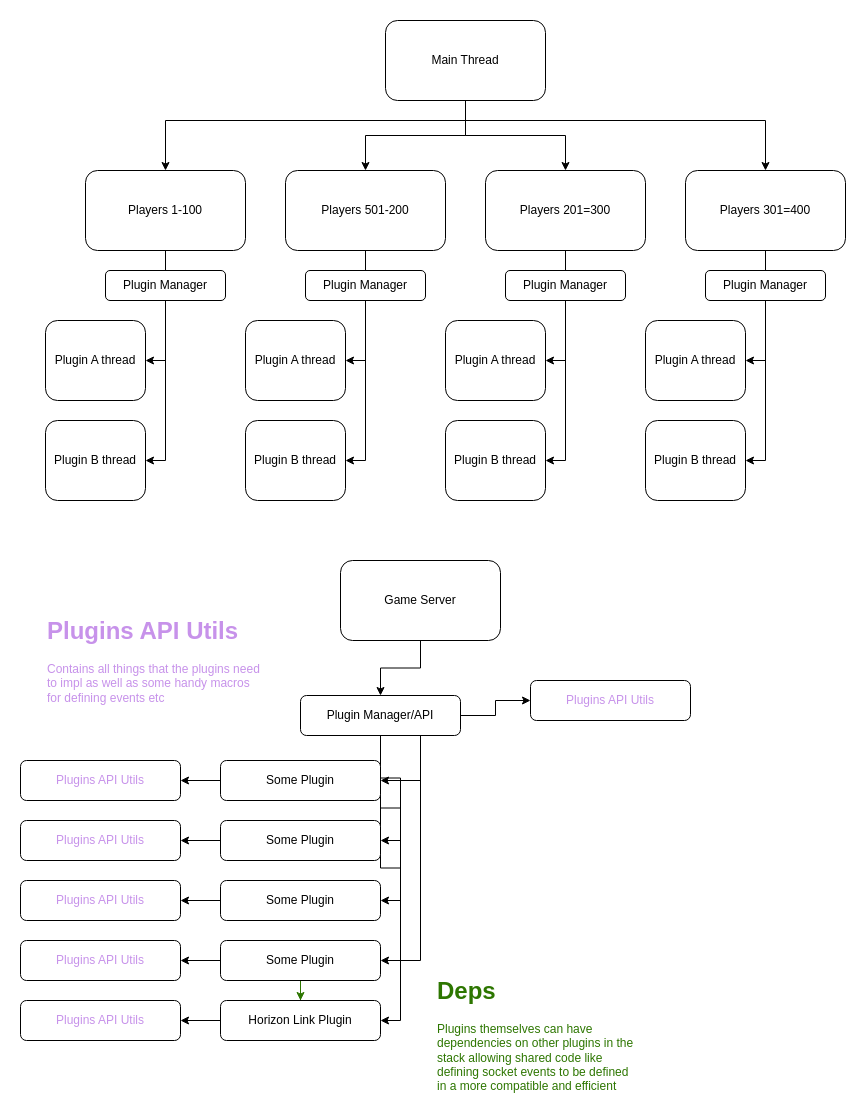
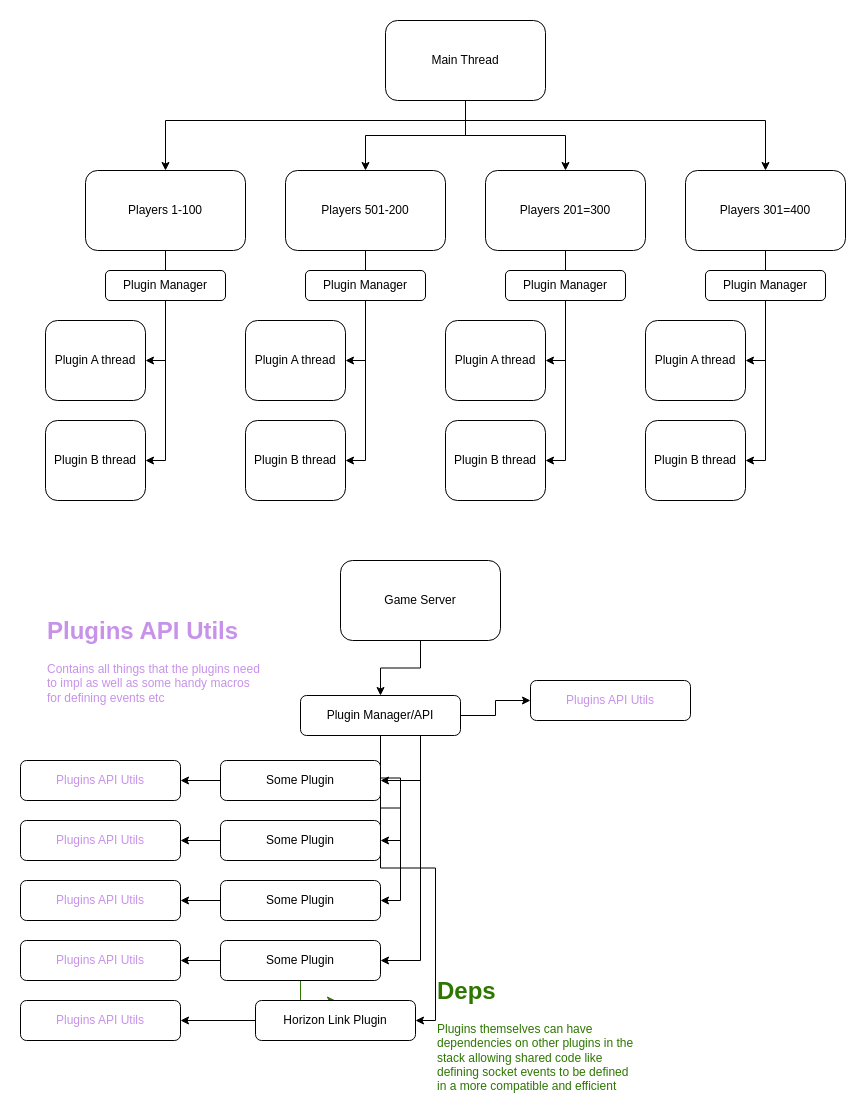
  <mxCell id="0" />
  <mxCell id="1" parent="0" />
  <mxCell id="2" value="" style="edgeStyle=orthogonalEdgeStyle;rounded=0;orthogonalLoop=1;jettySize=auto;html=1;entryX=1;entryY=0.5;entryDx=0;entryDy=0;" parent="1" source="3" target="12" edge="1"><mxGeometry relative="1" as="geometry"><Array as="points"><mxPoint x="165" y="360" /></Array></mxGeometry></mxCell>
  <mxCell id="3" value="Players 1-100" style="rounded=1;whiteSpace=wrap;html=1;" parent="1" vertex="1"><mxGeometry x="85" y="170" width="160" height="80" as="geometry" /></mxCell>
  <mxCell id="4" value="Players 501-200" style="rounded=1;whiteSpace=wrap;html=1;" parent="1" vertex="1"><mxGeometry x="285" y="170" width="160" height="80" as="geometry" /></mxCell>
  <mxCell id="5" value="Players 201=300" style="rounded=1;whiteSpace=wrap;html=1;" parent="1" vertex="1"><mxGeometry x="485" y="170" width="160" height="80" as="geometry" /></mxCell>
  <mxCell id="6" value="Players 301=400" style="rounded=1;whiteSpace=wrap;html=1;" parent="1" vertex="1"><mxGeometry x="685" y="170" width="160" height="80" as="geometry" /></mxCell>
  <mxCell id="7" style="edgeStyle=orthogonalEdgeStyle;rounded=0;orthogonalLoop=1;jettySize=auto;html=1;" parent="1" source="11" target="4" edge="1"><mxGeometry relative="1" as="geometry" /></mxCell>
  <mxCell id="8" style="edgeStyle=orthogonalEdgeStyle;rounded=0;orthogonalLoop=1;jettySize=auto;html=1;" parent="1" source="11" target="5" edge="1"><mxGeometry relative="1" as="geometry" /></mxCell>
  <mxCell id="9" style="edgeStyle=orthogonalEdgeStyle;rounded=0;orthogonalLoop=1;jettySize=auto;html=1;entryX=0.5;entryY=0;entryDx=0;entryDy=0;" parent="1" source="11" target="6" edge="1"><mxGeometry relative="1" as="geometry"><Array as="points"><mxPoint x="465" y="120" /><mxPoint x="765" y="120" /></Array></mxGeometry></mxCell>
  <mxCell id="10" style="edgeStyle=orthogonalEdgeStyle;rounded=0;orthogonalLoop=1;jettySize=auto;html=1;entryX=0.5;entryY=0;entryDx=0;entryDy=0;" parent="1" source="11" target="3" edge="1"><mxGeometry relative="1" as="geometry"><Array as="points"><mxPoint x="465" y="120" /><mxPoint x="165" y="120" /></Array></mxGeometry></mxCell>
  <mxCell id="11" value="Main Thread" style="rounded=1;whiteSpace=wrap;html=1;" parent="1" vertex="1"><mxGeometry x="385" y="20" width="160" height="80" as="geometry" /></mxCell>
  <mxCell id="12" value="Plugin A thread" style="rounded=1;whiteSpace=wrap;html=1;" parent="1" vertex="1"><mxGeometry x="45" y="320" width="100" height="80" as="geometry" /></mxCell>
  <mxCell id="13" value="Plugin B thread" style="rounded=1;whiteSpace=wrap;html=1;" parent="1" vertex="1"><mxGeometry x="45" y="420" width="100" height="80" as="geometry" /></mxCell>
  <mxCell id="14" value="" style="edgeStyle=orthogonalEdgeStyle;rounded=0;orthogonalLoop=1;jettySize=auto;html=1;entryX=1;entryY=0.5;entryDx=0;entryDy=0;exitX=0.5;exitY=1;exitDx=0;exitDy=0;" parent="1" source="3" target="13" edge="1"><mxGeometry relative="1" as="geometry"><mxPoint x="175" y="260" as="sourcePoint" /><mxPoint x="125" y="370" as="targetPoint" /><Array as="points"><mxPoint x="165" y="460" /></Array></mxGeometry></mxCell>
  <mxCell id="15" value="" style="edgeStyle=orthogonalEdgeStyle;rounded=0;orthogonalLoop=1;jettySize=auto;html=1;entryX=1;entryY=0.5;entryDx=0;entryDy=0;" parent="1" target="16" edge="1"><mxGeometry relative="1" as="geometry"><mxPoint x="365" y="250" as="sourcePoint" /><Array as="points"><mxPoint x="365" y="360" /></Array></mxGeometry></mxCell>
  <mxCell id="16" value="Plugin A thread" style="rounded=1;whiteSpace=wrap;html=1;" parent="1" vertex="1"><mxGeometry x="245" y="320" width="100" height="80" as="geometry" /></mxCell>
  <mxCell id="17" value="Plugin B thread" style="rounded=1;whiteSpace=wrap;html=1;" parent="1" vertex="1"><mxGeometry x="245" y="420" width="100" height="80" as="geometry" /></mxCell>
  <mxCell id="18" value="" style="edgeStyle=orthogonalEdgeStyle;rounded=0;orthogonalLoop=1;jettySize=auto;html=1;entryX=1;entryY=0.5;entryDx=0;entryDy=0;exitX=0.5;exitY=1;exitDx=0;exitDy=0;" parent="1" target="17" edge="1"><mxGeometry relative="1" as="geometry"><mxPoint x="365" y="250" as="sourcePoint" /><mxPoint x="325" y="370" as="targetPoint" /><Array as="points"><mxPoint x="365" y="460" /></Array></mxGeometry></mxCell>
  <mxCell id="19" value="" style="edgeStyle=orthogonalEdgeStyle;rounded=0;orthogonalLoop=1;jettySize=auto;html=1;entryX=1;entryY=0.5;entryDx=0;entryDy=0;" parent="1" target="20" edge="1"><mxGeometry relative="1" as="geometry"><mxPoint x="565" y="250" as="sourcePoint" /><Array as="points"><mxPoint x="565" y="360" /></Array></mxGeometry></mxCell>
  <mxCell id="20" value="Plugin A thread" style="rounded=1;whiteSpace=wrap;html=1;" parent="1" vertex="1"><mxGeometry x="445" y="320" width="100" height="80" as="geometry" /></mxCell>
  <mxCell id="21" value="Plugin B thread" style="rounded=1;whiteSpace=wrap;html=1;" parent="1" vertex="1"><mxGeometry x="445" y="420" width="100" height="80" as="geometry" /></mxCell>
  <mxCell id="22" value="" style="edgeStyle=orthogonalEdgeStyle;rounded=0;orthogonalLoop=1;jettySize=auto;html=1;entryX=1;entryY=0.5;entryDx=0;entryDy=0;exitX=0.5;exitY=1;exitDx=0;exitDy=0;" parent="1" target="21" edge="1"><mxGeometry relative="1" as="geometry"><mxPoint x="565" y="250" as="sourcePoint" /><mxPoint x="525" y="370" as="targetPoint" /><Array as="points"><mxPoint x="565" y="460" /></Array></mxGeometry></mxCell>
  <mxCell id="23" value="" style="edgeStyle=orthogonalEdgeStyle;rounded=0;orthogonalLoop=1;jettySize=auto;html=1;entryX=1;entryY=0.5;entryDx=0;entryDy=0;" parent="1" target="24" edge="1"><mxGeometry relative="1" as="geometry"><mxPoint x="765" y="250" as="sourcePoint" /><Array as="points"><mxPoint x="765" y="360" /></Array></mxGeometry></mxCell>
  <mxCell id="24" value="Plugin A thread" style="rounded=1;whiteSpace=wrap;html=1;" parent="1" vertex="1"><mxGeometry x="645" y="320" width="100" height="80" as="geometry" /></mxCell>
  <mxCell id="25" value="Plugin B thread" style="rounded=1;whiteSpace=wrap;html=1;" parent="1" vertex="1"><mxGeometry x="645" y="420" width="100" height="80" as="geometry" /></mxCell>
  <mxCell id="26" value="" style="edgeStyle=orthogonalEdgeStyle;rounded=0;orthogonalLoop=1;jettySize=auto;html=1;entryX=1;entryY=0.5;entryDx=0;entryDy=0;exitX=0.5;exitY=1;exitDx=0;exitDy=0;" parent="1" target="25" edge="1"><mxGeometry relative="1" as="geometry"><mxPoint x="765" y="250" as="sourcePoint" /><mxPoint x="725" y="370" as="targetPoint" /><Array as="points"><mxPoint x="765" y="460" /></Array></mxGeometry></mxCell>
  <mxCell id="27" value="Plugin Manager" style="rounded=1;whiteSpace=wrap;html=1;" parent="1" vertex="1"><mxGeometry x="105" y="270" width="120" height="30" as="geometry" /></mxCell>
  <mxCell id="28" value="Plugin Manager" style="rounded=1;whiteSpace=wrap;html=1;" parent="1" vertex="1"><mxGeometry x="305" y="270" width="120" height="30" as="geometry" /></mxCell>
  <mxCell id="29" value="Plugin Manager" style="rounded=1;whiteSpace=wrap;html=1;" parent="1" vertex="1"><mxGeometry x="505" y="270" width="120" height="30" as="geometry" /></mxCell>
  <mxCell id="30" value="Plugin Manager" style="rounded=1;whiteSpace=wrap;html=1;" parent="1" vertex="1"><mxGeometry x="705" y="270" width="120" height="30" as="geometry" /></mxCell>
  <mxCell id="31" value="" style="edgeStyle=orthogonalEdgeStyle;rounded=0;orthogonalLoop=1;jettySize=auto;html=1;" parent="1" source="32" target="39" edge="1"><mxGeometry relative="1" as="geometry" /></mxCell>
  <mxCell id="32" value="Game Server" style="rounded=1;whiteSpace=wrap;html=1;" parent="1" vertex="1"><mxGeometry x="340" y="560" width="160" height="80" as="geometry" /></mxCell>
  <mxCell id="33" value="" style="edgeStyle=orthogonalEdgeStyle;rounded=0;orthogonalLoop=1;jettySize=auto;html=1;" parent="1" source="39" target="41" edge="1"><mxGeometry relative="1" as="geometry"><Array as="points"><mxPoint x="420" y="780" /></Array></mxGeometry></mxCell>
  <mxCell id="34" style="edgeStyle=orthogonalEdgeStyle;rounded=0;orthogonalLoop=1;jettySize=auto;html=1;entryX=1;entryY=0.5;entryDx=0;entryDy=0;" parent="1" source="39" target="44" edge="1"><mxGeometry relative="1" as="geometry" /></mxCell>
  <mxCell id="35" style="edgeStyle=orthogonalEdgeStyle;rounded=0;orthogonalLoop=1;jettySize=auto;html=1;entryX=1;entryY=0.5;entryDx=0;entryDy=0;" parent="1" source="39" target="47" edge="1"><mxGeometry relative="1" as="geometry" /></mxCell>
  <mxCell id="36" style="edgeStyle=orthogonalEdgeStyle;rounded=0;orthogonalLoop=1;jettySize=auto;html=1;" parent="1" source="39" target="51" edge="1"><mxGeometry relative="1" as="geometry"><Array as="points"><mxPoint x="420" y="960" /></Array></mxGeometry></mxCell>
  <mxCell id="37" style="edgeStyle=orthogonalEdgeStyle;rounded=0;orthogonalLoop=1;jettySize=auto;html=1;entryX=1;entryY=0.5;entryDx=0;entryDy=0;" parent="1" source="39" target="55" edge="1"><mxGeometry relative="1" as="geometry" /></mxCell>
  <mxCell id="38" style="edgeStyle=orthogonalEdgeStyle;rounded=0;orthogonalLoop=1;jettySize=auto;html=1;" parent="1" source="39" target="58" edge="1"><mxGeometry relative="1" as="geometry" /></mxCell>
  <mxCell id="39" value="Plugin Manager/API" style="rounded=1;whiteSpace=wrap;html=1;" parent="1" vertex="1"><mxGeometry x="300" y="695" width="160" height="40" as="geometry" /></mxCell>
  <mxCell id="40" value="" style="edgeStyle=orthogonalEdgeStyle;rounded=0;orthogonalLoop=1;jettySize=auto;html=1;" parent="1" source="41" target="42" edge="1"><mxGeometry relative="1" as="geometry" /></mxCell>
  <mxCell id="41" value="Some Plugin" style="rounded=1;whiteSpace=wrap;html=1;" parent="1" vertex="1"><mxGeometry x="220" y="760" width="160" height="40" as="geometry" /></mxCell>
  <mxCell id="42" value="Plugins API Utils" style="rounded=1;whiteSpace=wrap;html=1;fontColor=#C792EA;" parent="1" vertex="1"><mxGeometry y="760" width="160" height="40" as="geometry" x="20" /></mxCell>
  <mxCell id="43" value="" style="edgeStyle=orthogonalEdgeStyle;rounded=0;orthogonalLoop=1;jettySize=auto;html=1;" parent="1" source="44" target="45" edge="1"><mxGeometry relative="1" as="geometry" /></mxCell>
  <mxCell id="44" value="Some Plugin" style="rounded=1;whiteSpace=wrap;html=1;" parent="1" vertex="1"><mxGeometry x="220" y="820" width="160" height="40" as="geometry" /></mxCell>
  <mxCell id="45" value="Plugins API Utils" style="rounded=1;whiteSpace=wrap;html=1;fontColor=#C792EA;" parent="1" vertex="1"><mxGeometry y="820" width="160" height="40" as="geometry" x="20" /></mxCell>
  <mxCell id="46" value="" style="edgeStyle=orthogonalEdgeStyle;rounded=0;orthogonalLoop=1;jettySize=auto;html=1;" parent="1" source="47" target="48" edge="1"><mxGeometry relative="1" as="geometry" /></mxCell>
  <mxCell id="47" value="Some Plugin" style="rounded=1;whiteSpace=wrap;html=1;" parent="1" vertex="1"><mxGeometry x="220" y="880" width="160" height="40" as="geometry" /></mxCell>
  <mxCell id="48" value="Plugins API Utils" style="rounded=1;whiteSpace=wrap;html=1;fontColor=#C792EA;" parent="1" vertex="1"><mxGeometry y="880" width="160" height="40" as="geometry" x="20" /></mxCell>
  <mxCell id="49" value="" style="edgeStyle=orthogonalEdgeStyle;rounded=0;orthogonalLoop=1;jettySize=auto;html=1;" parent="1" source="51" target="52" edge="1"><mxGeometry relative="1" as="geometry" /></mxCell>
  <mxCell id="50" style="edgeStyle=orthogonalEdgeStyle;rounded=0;orthogonalLoop=1;jettySize=auto;html=1;entryX=0.5;entryY=0;entryDx=0;entryDy=0;fillColor=#60a917;strokeColor=#2D7600;" parent="1" source="51" target="55" edge="1"><mxGeometry relative="1" as="geometry" /></mxCell>
  <mxCell id="51" value="Some Plugin" style="rounded=1;whiteSpace=wrap;html=1;" parent="1" vertex="1"><mxGeometry x="220" y="940" width="160" height="40" as="geometry" /></mxCell>
  <mxCell id="52" value="Plugins API Utils" style="rounded=1;whiteSpace=wrap;html=1;fontColor=#C792EA;" parent="1" vertex="1"><mxGeometry y="940" width="160" height="40" as="geometry" x="20" /></mxCell>
  <mxCell id="53" value="&lt;h1 style=&quot;margin-top: 0px;&quot;&gt;Plugins API Utils&lt;/h1&gt;&lt;p&gt;Contains all things that the plugins need to impl as well as some handy macros for defining events etc&lt;/p&gt;" style="text;html=1;whiteSpace=wrap;overflow=hidden;rounded=0;fontColor=#C792EA;" parent="1" vertex="1"><mxGeometry x="45" y="610" width="220" height="120" as="geometry" /></mxCell>
  <mxCell id="54" value="" style="edgeStyle=orthogonalEdgeStyle;rounded=0;orthogonalLoop=1;jettySize=auto;html=1;" parent="1" source="55" target="56" edge="1"><mxGeometry relative="1" as="geometry" /></mxCell>
- <mxCell id="55" value="Horizon Link Plugin" style="rounded=1;whiteSpace=wrap;html=1;" parent="1" vertex="1"><mxGeometry x="220" y="1000" width="160" height="40" as="geometry" /></mxCell>
+ <mxCell id="55" value="Horizon Link Plugin" style="rounded=1;whiteSpace=wrap;html=1;" parent="1" vertex="1"><mxGeometry x="255" y="1000" width="160" height="40" as="geometry" /></mxCell>
  <mxCell id="56" value="Plugins API Utils" style="rounded=1;whiteSpace=wrap;html=1;fontColor=#C792EA;" parent="1" vertex="1"><mxGeometry y="1000" width="160" height="40" as="geometry" x="20" /></mxCell>
  <mxCell id="57" value="&lt;h1 style=&quot;margin-top: 0px;&quot;&gt;Deps&lt;/h1&gt;&lt;p&gt;Plugins themselves can have dependencies on other plugins in the stack allowing shared code like defining socket events to be defined in a more compatible and efficient way&lt;/p&gt;" style="text;html=1;whiteSpace=wrap;overflow=hidden;rounded=0;fontColor=#2d7600;" parent="1" vertex="1"><mxGeometry x="435" y="970" width="205" height="120" as="geometry" /></mxCell>
  <mxCell id="58" value="Plugins API Utils" style="rounded=1;whiteSpace=wrap;html=1;fontColor=#C792EA;" parent="1" vertex="1"><mxGeometry x="530" y="680" width="160" height="40" as="geometry" /></mxCell>
